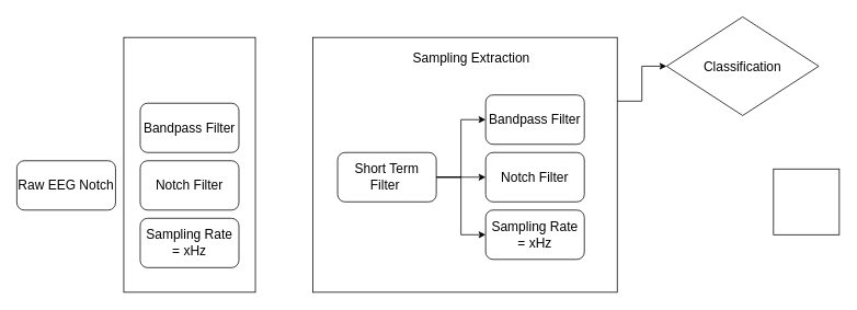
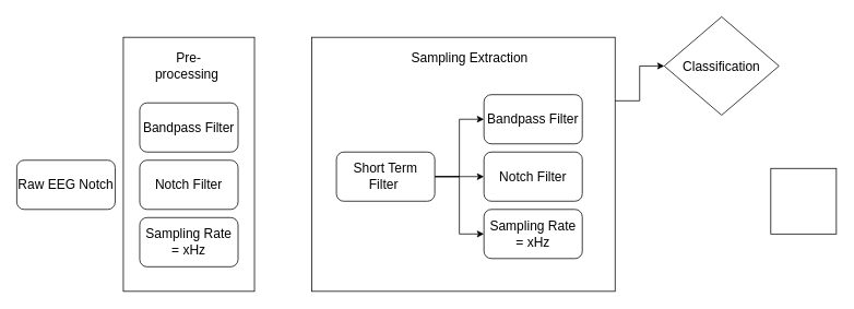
  <mxCell id="0" />
  <mxCell id="1" parent="0" />
  <mxCell id="2" value="&lt;font style=&quot;font-size: 16px;&quot;&gt;Raw EEG Notch&lt;/font&gt;" style="rounded=1;whiteSpace=wrap;html=1;" vertex="1" parent="1"><mxGeometry x="20" y="195" width="120" height="60" as="geometry" /></mxCell>
  <mxCell id="3" value="&lt;font style=&quot;font-size: 16px;&quot;&gt;Sampling Rate = xHz&lt;/font&gt;" style="rounded=1;whiteSpace=wrap;html=1;" vertex="1" parent="1"><mxGeometry x="170" y="265" width="120" height="60" as="geometry" /></mxCell>
  <mxCell id="4" value="&lt;font style=&quot;font-size: 16px;&quot;&gt;Notch Filter&lt;/font&gt;" style="rounded=1;whiteSpace=wrap;html=1;" vertex="1" parent="1"><mxGeometry x="170" y="195" width="120" height="60" as="geometry" /></mxCell>
  <mxCell id="5" value="&lt;font style=&quot;font-size: 16px;&quot;&gt;Bandpass Filter&lt;/font&gt;" style="rounded=1;whiteSpace=wrap;html=1;" vertex="1" parent="1"><mxGeometry x="170" y="125" width="120" height="60" as="geometry" /></mxCell>
  <mxCell id="6" value="" style="rounded=0;whiteSpace=wrap;html=1;glass=0;fontSize=16;fillColor=none;" vertex="1" parent="1"><mxGeometry x="150" y="45" width="160" height="310" as="geometry" /></mxCell>
+ <mxCell id="7" value="Pre-processing&amp;nbsp;" style="text;html=1;strokeColor=none;fillColor=none;align=center;verticalAlign=middle;whiteSpace=wrap;rounded=0;glass=0;fontSize=16;" vertex="1" parent="1"><mxGeometry x="180" y="65" width="100" height="30" as="geometry" /></mxCell>
  <mxCell id="8" style="edgeStyle=orthogonalEdgeStyle;rounded=0;orthogonalLoop=1;jettySize=auto;html=1;exitX=1;exitY=0.25;exitDx=0;exitDy=0;entryX=0;entryY=0.5;entryDx=0;entryDy=0;fontSize=16;" edge="1" parent="1" source="9" target="18"><mxGeometry relative="1" as="geometry" /></mxCell>
  <mxCell id="9" value="" style="rounded=0;whiteSpace=wrap;html=1;glass=0;fontSize=16;fillColor=none;" vertex="1" parent="1"><mxGeometry x="380" y="45" width="370" height="310" as="geometry" /></mxCell>
  <mxCell id="10" value="&lt;font style=&quot;font-size: 16px;&quot;&gt;Sampling Rate = xHz&lt;/font&gt;" style="rounded=1;whiteSpace=wrap;html=1;" vertex="1" parent="1"><mxGeometry x="590" y="255" width="120" height="60" as="geometry" /></mxCell>
  <mxCell id="11" value="&lt;font style=&quot;font-size: 16px;&quot;&gt;Notch Filter&lt;/font&gt;" style="rounded=1;whiteSpace=wrap;html=1;" vertex="1" parent="1"><mxGeometry x="590" y="185" width="120" height="60" as="geometry" /></mxCell>
  <mxCell id="12" value="&lt;font style=&quot;font-size: 16px;&quot;&gt;Bandpass Filter&lt;/font&gt;" style="rounded=1;whiteSpace=wrap;html=1;" vertex="1" parent="1"><mxGeometry x="590" y="115" width="120" height="60" as="geometry" /></mxCell>
  <mxCell id="13" value="Sampling Extraction&amp;nbsp;" style="text;html=1;strokeColor=none;fillColor=none;align=center;verticalAlign=middle;whiteSpace=wrap;rounded=0;glass=0;fontSize=16;" vertex="1" parent="1"><mxGeometry x="410" y="55" width="330" height="30" as="geometry" /></mxCell>
  <mxCell id="14" style="edgeStyle=orthogonalEdgeStyle;rounded=0;orthogonalLoop=1;jettySize=auto;html=1;entryX=0;entryY=0.5;entryDx=0;entryDy=0;fontSize=16;" edge="1" parent="1" source="17" target="12"><mxGeometry relative="1" as="geometry" /></mxCell>
  <mxCell id="15" style="edgeStyle=orthogonalEdgeStyle;rounded=0;orthogonalLoop=1;jettySize=auto;html=1;exitX=1;exitY=0.5;exitDx=0;exitDy=0;entryX=0;entryY=0.5;entryDx=0;entryDy=0;fontSize=16;" edge="1" parent="1" source="17" target="11"><mxGeometry relative="1" as="geometry" /></mxCell>
  <mxCell id="16" style="edgeStyle=orthogonalEdgeStyle;rounded=0;orthogonalLoop=1;jettySize=auto;html=1;exitX=1;exitY=0.5;exitDx=0;exitDy=0;entryX=0;entryY=0.5;entryDx=0;entryDy=0;fontSize=16;" edge="1" parent="1" source="17" target="10"><mxGeometry relative="1" as="geometry" /></mxCell>
  <mxCell id="17" value="&lt;font style=&quot;font-size: 16px;&quot;&gt;Short Term Filter&amp;nbsp;&lt;/font&gt;" style="rounded=1;whiteSpace=wrap;html=1;" vertex="1" parent="1"><mxGeometry x="410" y="185" width="120" height="60" as="geometry" /></mxCell>
- <mxCell id="18" value="Classification" style="rhombus;whiteSpace=wrap;html=1;glass=0;fontSize=16;fillColor=none;" vertex="1" parent="1"><mxGeometry x="810" y="20" width="185" height="120" as="geometry" /></mxCell>
+ <mxCell id="18" value="Classification" style="rhombus;whiteSpace=wrap;html=1;glass=0;fontSize=16;fillColor=none;" vertex="1" parent="1"><mxGeometry x="810" y="20" width="140" height="120" as="geometry" /></mxCell>
  <mxCell id="19" value="" style="whiteSpace=wrap;html=1;aspect=fixed;glass=0;fontSize=16;fillColor=none;" vertex="1" parent="1"><mxGeometry x="940" y="205" width="80" height="80" as="geometry" /></mxCell>
